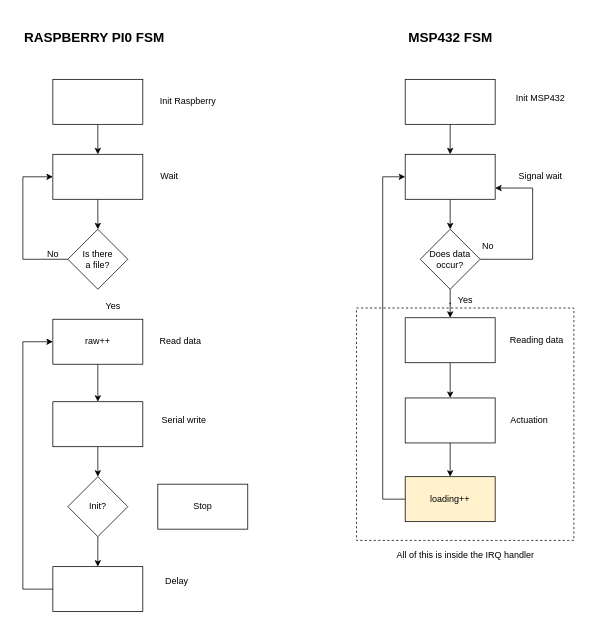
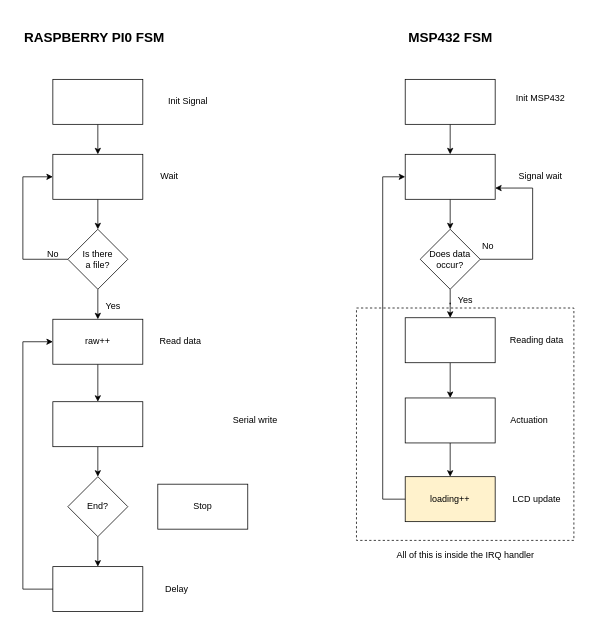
  <mxCell id="0" />
  <mxCell id="1" parent="0" />
  <mxCell id="2" style="edgeStyle=orthogonalEdgeStyle;rounded=0;orthogonalLoop=1;jettySize=auto;html=1;entryX=0.5;entryY=0;entryDx=0;entryDy=0;" edge="1" parent="1" source="3" target="6"><mxGeometry relative="1" as="geometry" /></mxCell>
  <mxCell id="3" value="" style="rounded=0;whiteSpace=wrap;html=1;" vertex="1" parent="1"><mxGeometry x="70" y="105" width="120" height="60" as="geometry" /></mxCell>
- <mxCell id="4" value="Init Raspberry" style="text;html=1;align=center;verticalAlign=middle;resizable=0;points=[];autosize=1;strokeColor=none;fillColor=none;" vertex="1" parent="1"><mxGeometry x="200" y="120" width="100" height="30" as="geometry" /></mxCell>
+ <mxCell id="4" value="Init Signal" style="text;html=1;align=center;verticalAlign=middle;resizable=0;points=[];autosize=1;strokeColor=none;fillColor=none;" vertex="1" parent="1"><mxGeometry x="200" y="120" width="100" height="30" as="geometry" /></mxCell>
  <mxCell id="5" style="edgeStyle=orthogonalEdgeStyle;rounded=0;orthogonalLoop=1;jettySize=auto;html=1;entryX=0.5;entryY=0;entryDx=0;entryDy=0;" edge="1" parent="1" source="6" target="11"><mxGeometry relative="1" as="geometry" /></mxCell>
  <mxCell id="6" value="" style="rounded=0;whiteSpace=wrap;html=1;" vertex="1" parent="1"><mxGeometry x="70" y="205" width="120" height="60" as="geometry" /></mxCell>
  <mxCell id="7" value="Wait" style="text;html=1;align=center;verticalAlign=middle;resizable=0;points=[];autosize=1;strokeColor=none;fillColor=none;" vertex="1" parent="1"><mxGeometry x="200" y="220" width="50" height="30" as="geometry" /></mxCell>
  <mxCell id="8" style="edgeStyle=orthogonalEdgeStyle;rounded=0;orthogonalLoop=1;jettySize=auto;html=1;" edge="1" parent="1" source="9" target="19"><mxGeometry relative="1" as="geometry"><mxPoint x="130" y="525" as="targetPoint" /></mxGeometry></mxCell>
  <mxCell id="9" value="raw++" style="rounded=0;whiteSpace=wrap;html=1;" vertex="1" parent="1"><mxGeometry x="70" y="425" width="120" height="60" as="geometry" /></mxCell>
+ <mxCell id="10" style="edgeStyle=orthogonalEdgeStyle;rounded=0;orthogonalLoop=1;jettySize=auto;html=1;entryX=0.5;entryY=0;entryDx=0;entryDy=0;" edge="1" parent="1" source="11" target="9"><mxGeometry relative="1" as="geometry" /></mxCell>
  <mxCell id="11" value="Is there&lt;br&gt;a file?" style="rhombus;whiteSpace=wrap;html=1;" vertex="1" parent="1"><mxGeometry x="90" y="305" width="80" height="80" as="geometry" /></mxCell>
  <mxCell id="12" value="" style="endArrow=none;html=1;rounded=0;exitX=0;exitY=0.5;exitDx=0;exitDy=0;" edge="1" parent="1" source="11"><mxGeometry width="50" height="50" relative="1" as="geometry"><mxPoint x="390" y="405" as="sourcePoint" /><mxPoint x="30" y="345" as="targetPoint" /></mxGeometry></mxCell>
  <mxCell id="13" value="" style="endArrow=none;html=1;rounded=0;" edge="1" parent="1"><mxGeometry width="50" height="50" relative="1" as="geometry"><mxPoint x="30" y="345" as="sourcePoint" /><mxPoint x="30" y="235" as="targetPoint" /></mxGeometry></mxCell>
  <mxCell id="14" value="" style="endArrow=classic;html=1;rounded=0;entryX=0;entryY=0.5;entryDx=0;entryDy=0;" edge="1" parent="1" target="6"><mxGeometry width="50" height="50" relative="1" as="geometry"><mxPoint x="30" y="235" as="sourcePoint" /><mxPoint x="440" y="355" as="targetPoint" /></mxGeometry></mxCell>
  <mxCell id="15" value="No" style="text;html=1;align=center;verticalAlign=middle;resizable=0;points=[];autosize=1;strokeColor=none;fillColor=none;" vertex="1" parent="1"><mxGeometry x="50" y="323" width="40" height="30" as="geometry" /></mxCell>
  <mxCell id="16" value="Yes" style="text;html=1;align=center;verticalAlign=middle;resizable=0;points=[];autosize=1;strokeColor=none;fillColor=none;" vertex="1" parent="1"><mxGeometry x="130" y="393" width="40" height="30" as="geometry" /></mxCell>
  <mxCell id="17" value="Read data" style="text;html=1;align=center;verticalAlign=middle;resizable=0;points=[];autosize=1;strokeColor=none;fillColor=none;" vertex="1" parent="1"><mxGeometry x="200" y="440" width="80" height="30" as="geometry" /></mxCell>
  <mxCell id="18" value="" style="edgeStyle=orthogonalEdgeStyle;rounded=0;orthogonalLoop=1;jettySize=auto;html=1;" edge="1" parent="1" source="19" target="22"><mxGeometry relative="1" as="geometry" /></mxCell>
  <mxCell id="19" value="" style="rounded=0;whiteSpace=wrap;html=1;" vertex="1" parent="1"><mxGeometry x="70" y="535" width="120" height="60" as="geometry" /></mxCell>
- <mxCell id="20" value="Serial write" style="text;html=1;strokeColor=none;fillColor=none;align=center;verticalAlign=middle;whiteSpace=wrap;rounded=0;" vertex="1" parent="1"><mxGeometry x="210" y="545" width="70" height="30" as="geometry" /></mxCell>
+ <mxCell id="20" value="Serial write" style="text;html=1;strokeColor=none;fillColor=none;align=center;verticalAlign=middle;whiteSpace=wrap;rounded=0;" vertex="1" parent="1"><mxGeometry x="305" y="545" width="70" height="30" as="geometry" /></mxCell>
  <mxCell id="21" value="" style="edgeStyle=orthogonalEdgeStyle;rounded=0;orthogonalLoop=1;jettySize=auto;html=1;" edge="1" parent="1" source="22" target="24"><mxGeometry relative="1" as="geometry" /></mxCell>
- <mxCell id="22" value="Init?" style="rhombus;whiteSpace=wrap;html=1;rounded=0;" vertex="1" parent="1"><mxGeometry x="90" y="635" width="80" height="80" as="geometry" /></mxCell>
+ <mxCell id="22" value="End?" style="rhombus;whiteSpace=wrap;html=1;rounded=0;" vertex="1" parent="1"><mxGeometry x="90" y="635" width="80" height="80" as="geometry" /></mxCell>
  <mxCell id="23" value="Stop" style="rounded=0;whiteSpace=wrap;html=1;" vertex="1" parent="1"><mxGeometry x="210" y="645" width="120" height="60" as="geometry" /></mxCell>
  <mxCell id="24" value="" style="whiteSpace=wrap;html=1;rounded=0;" vertex="1" parent="1"><mxGeometry x="70" y="755" width="120" height="60" as="geometry" /></mxCell>
- <mxCell id="25" value="Delay" style="text;html=1;align=center;verticalAlign=middle;resizable=0;points=[];autosize=1;strokeColor=none;fillColor=none;" vertex="1" parent="1"><mxGeometry x="210" y="760" width="50" height="30" as="geometry" /></mxCell>
+ <mxCell id="25" value="Delay" style="text;html=1;align=center;verticalAlign=middle;resizable=0;points=[];autosize=1;strokeColor=none;fillColor=none;" vertex="1" parent="1"><mxGeometry x="210" y="770" width="50" height="30" as="geometry" /></mxCell>
  <mxCell id="26" value="" style="endArrow=classic;html=1;rounded=0;exitX=0;exitY=0.5;exitDx=0;exitDy=0;entryX=0;entryY=0.5;entryDx=0;entryDy=0;" edge="1" parent="1" source="24" target="9"><mxGeometry width="50" height="50" relative="1" as="geometry"><mxPoint x="210" y="475" as="sourcePoint" /><mxPoint x="260" y="425" as="targetPoint" /><Array as="points"><mxPoint x="30" y="785" /><mxPoint x="30" y="455" /></Array></mxGeometry></mxCell>
  <mxCell id="27" value="" style="edgeStyle=orthogonalEdgeStyle;rounded=0;orthogonalLoop=1;jettySize=auto;html=1;" edge="1" parent="1" source="28" target="31"><mxGeometry relative="1" as="geometry" /></mxCell>
  <mxCell id="28" value="" style="rounded=0;whiteSpace=wrap;html=1;" vertex="1" parent="1"><mxGeometry x="540" y="105" width="120" height="60" as="geometry" /></mxCell>
  <mxCell id="29" value="Init MSP432" style="text;html=1;align=center;verticalAlign=middle;resizable=0;points=[];autosize=1;strokeColor=none;fillColor=none;" vertex="1" parent="1"><mxGeometry x="675" y="115" width="90" height="30" as="geometry" /></mxCell>
  <mxCell id="30" value="" style="edgeStyle=orthogonalEdgeStyle;rounded=0;orthogonalLoop=1;jettySize=auto;html=1;" edge="1" parent="1" source="31" target="34"><mxGeometry relative="1" as="geometry" /></mxCell>
  <mxCell id="31" value="" style="rounded=0;whiteSpace=wrap;html=1;" vertex="1" parent="1"><mxGeometry x="540" y="205" width="120" height="60" as="geometry" /></mxCell>
  <mxCell id="32" value="Signal wait" style="text;html=1;align=center;verticalAlign=middle;resizable=0;points=[];autosize=1;strokeColor=none;fillColor=none;" vertex="1" parent="1"><mxGeometry x="680" y="220" width="80" height="30" as="geometry" /></mxCell>
  <mxCell id="33" value="" style="edgeStyle=orthogonalEdgeStyle;rounded=0;orthogonalLoop=1;jettySize=auto;html=1;" edge="1" parent="1" source="34" target="38"><mxGeometry relative="1" as="geometry" /></mxCell>
  <mxCell id="34" value="Does data&lt;br&gt;occur?" style="rhombus;whiteSpace=wrap;html=1;rounded=0;" vertex="1" parent="1"><mxGeometry x="560" y="305" width="80" height="80" as="geometry" /></mxCell>
  <mxCell id="35" value="" style="endArrow=classic;html=1;rounded=0;exitX=1;exitY=0.5;exitDx=0;exitDy=0;entryX=1;entryY=0.75;entryDx=0;entryDy=0;" edge="1" parent="1" source="34" target="31"><mxGeometry width="50" height="50" relative="1" as="geometry"><mxPoint x="290" y="345" as="sourcePoint" /><mxPoint x="340" y="295" as="targetPoint" /><Array as="points"><mxPoint x="710" y="345" /><mxPoint x="710" y="250" /></Array></mxGeometry></mxCell>
  <mxCell id="36" value="No" style="text;html=1;align=center;verticalAlign=middle;resizable=0;points=[];autosize=1;strokeColor=none;fillColor=none;" vertex="1" parent="1"><mxGeometry x="630" y="313" width="40" height="30" as="geometry" /></mxCell>
  <mxCell id="37" value="" style="edgeStyle=orthogonalEdgeStyle;rounded=0;orthogonalLoop=1;jettySize=auto;html=1;" edge="1" parent="1" source="38" target="42"><mxGeometry relative="1" as="geometry" /></mxCell>
  <mxCell id="38" value="" style="whiteSpace=wrap;html=1;rounded=0;" vertex="1" parent="1"><mxGeometry x="540" y="423" width="120" height="60" as="geometry" /></mxCell>
  <mxCell id="39" value="Yes" style="text;html=1;align=center;verticalAlign=middle;resizable=0;points=[];autosize=1;strokeColor=none;fillColor=none;" vertex="1" parent="1"><mxGeometry x="600" y="385" width="40" height="30" as="geometry" /></mxCell>
  <mxCell id="40" value="Reading data" style="text;html=1;align=center;verticalAlign=middle;resizable=0;points=[];autosize=1;strokeColor=none;fillColor=none;" vertex="1" parent="1"><mxGeometry x="670" y="438" width="90" height="30" as="geometry" /></mxCell>
  <mxCell id="41" value="" style="edgeStyle=orthogonalEdgeStyle;rounded=0;orthogonalLoop=1;jettySize=auto;html=1;" edge="1" parent="1" source="42" target="44"><mxGeometry relative="1" as="geometry" /></mxCell>
  <mxCell id="42" value="" style="whiteSpace=wrap;html=1;rounded=0;" vertex="1" parent="1"><mxGeometry x="540" y="530" width="120" height="60" as="geometry" /></mxCell>
  <mxCell id="43" value="Actuation" style="text;html=1;align=center;verticalAlign=middle;resizable=0;points=[];autosize=1;strokeColor=none;fillColor=none;" vertex="1" parent="1"><mxGeometry x="670" y="545" width="70" height="30" as="geometry" /></mxCell>
  <mxCell id="44" value="loading++" style="whiteSpace=wrap;html=1;rounded=0;fillColor=#fff2cc;" vertex="1" parent="1"><mxGeometry x="540" y="635" width="120" height="60" as="geometry" /></mxCell>
+ <mxCell id="45" value="LCD update" style="text;html=1;align=center;verticalAlign=middle;resizable=0;points=[];autosize=1;strokeColor=none;fillColor=none;" vertex="1" parent="1"><mxGeometry x="670" y="650" width="90" height="30" as="geometry" /></mxCell>
  <mxCell id="46" value="" style="endArrow=classic;html=1;rounded=0;exitX=0;exitY=0.5;exitDx=0;exitDy=0;entryX=0;entryY=0.5;entryDx=0;entryDy=0;" edge="1" parent="1" source="44" target="31"><mxGeometry width="50" height="50" relative="1" as="geometry"><mxPoint x="410" y="615" as="sourcePoint" /><mxPoint x="460" y="565" as="targetPoint" /><Array as="points"><mxPoint x="510" y="665" /><mxPoint x="510" y="235" /></Array></mxGeometry></mxCell>
  <mxCell id="47" value="" style="endArrow=none;dashed=1;html=1;rounded=0;" edge="1" parent="1"><mxGeometry width="50" height="50" relative="1" as="geometry"><mxPoint x="475" y="410" as="sourcePoint" /><mxPoint x="475" y="410" as="targetPoint" /><Array as="points"><mxPoint x="765" y="410" /><mxPoint x="765" y="720" /><mxPoint x="475" y="720" /></Array></mxGeometry></mxCell>
  <mxCell id="48" value="All of this is inside the IRQ handler" style="text;html=1;align=center;verticalAlign=middle;resizable=0;points=[];autosize=1;strokeColor=none;fillColor=none;" vertex="1" parent="1"><mxGeometry x="515" y="725" width="210" height="30" as="geometry" /></mxCell>
  <mxCell id="49" value="&lt;h2&gt;RASPBERRY PI0 FSM&lt;/h2&gt;" style="text;html=1;align=center;verticalAlign=middle;resizable=0;points=[];autosize=1;strokeColor=none;fillColor=none;" vertex="1" parent="1"><mxGeometry x="20" y="20" width="210" height="60" as="geometry" /></mxCell>
  <mxCell id="50" value="&lt;h2&gt;MSP432 FSM&lt;/h2&gt;" style="text;html=1;align=center;verticalAlign=middle;resizable=0;points=[];autosize=1;strokeColor=none;fillColor=none;" vertex="1" parent="1"><mxGeometry x="530" y="20" width="140" height="60" as="geometry" /></mxCell>
